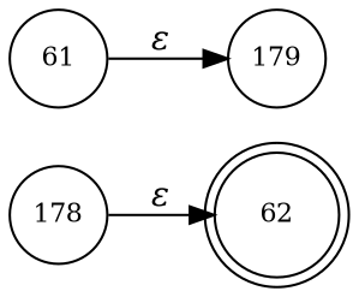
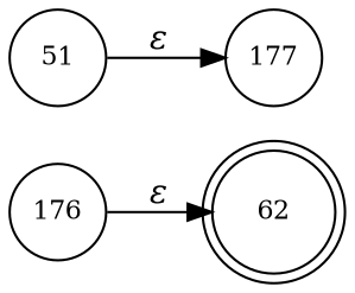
  digraph {
    rankdir=LR
    node [fixedsize=true fontsize=11 shape=circle peripheries=1]
    edge [fontname="Times-Italic"]
    n1 [label=62 shape=doublecircle width=.6 peripheries=""]
-   n2 [label=179 width=.55]
-   n3 [label=178 width=.55]
-   n4 [label=61 width=.55]
+   n2 [label=177 width=.55]
+   n3 [label=176 width=.55]
+   n4 [label=51 width=.55]
    n3 -> n1 [label="&epsilon;"]
    n4 -> n2 [label="&epsilon;"]
  }
